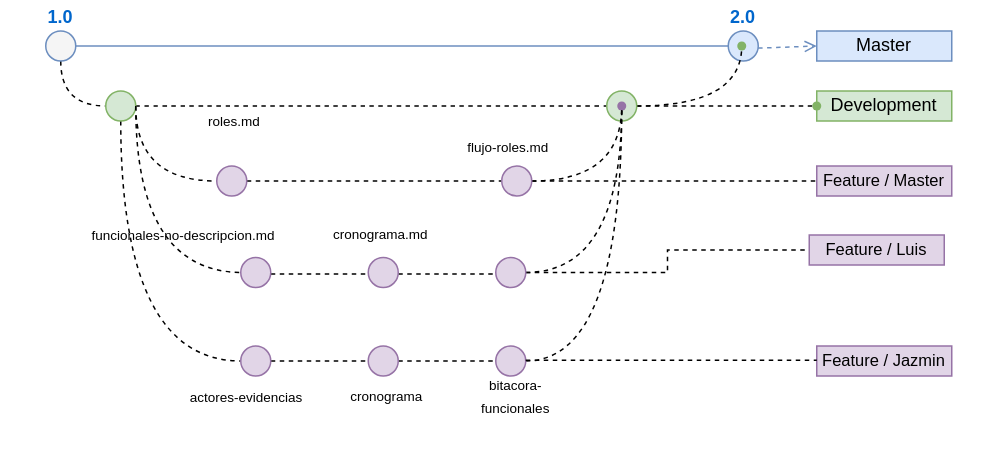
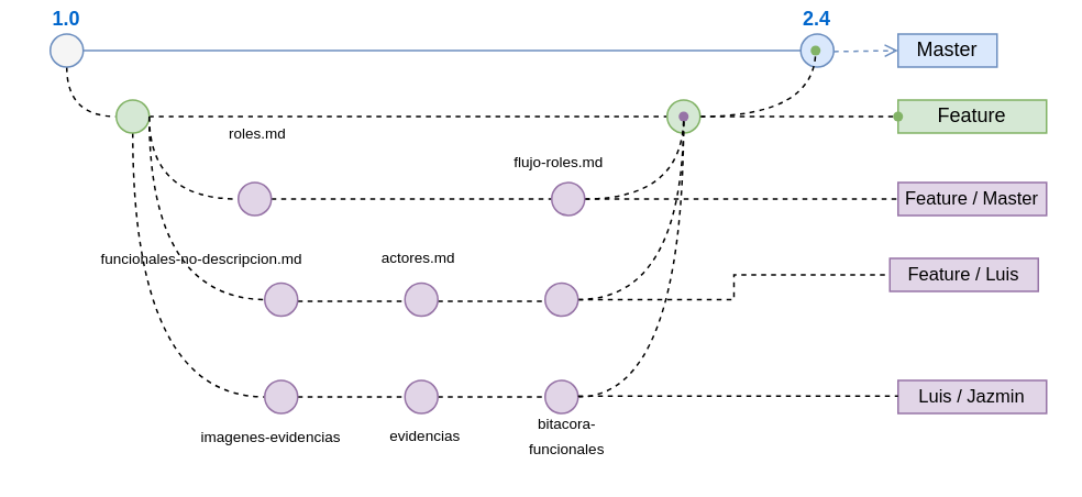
  <mxCell id="0" />
  <mxCell id="1" parent="0" />
  <mxCell id="2" value="" style="edgeStyle=orthogonalEdgeStyle;rounded=0;orthogonalLoop=1;jettySize=auto;html=1;dashed=1;endArrow=none;startFill=0;curved=1;" edge="1" parent="1" source="3" target="14"><mxGeometry relative="1" as="geometry"><Array as="points"><mxPoint x="40" y="70" /></Array></mxGeometry></mxCell>
  <mxCell id="3" value="1.0" style="ellipse;whiteSpace=wrap;html=1;aspect=fixed;fillColor=#f5f5f5;strokeColor=#6c8ebf;fontStyle=1;labelPosition=center;verticalLabelPosition=top;align=center;verticalAlign=bottom;fontColor=#0066CC;" parent="1" vertex="1"><mxGeometry x="30" y="20" width="20" height="20" as="geometry" /></mxCell>
- <mxCell id="4" value="Master" style="text;html=1;strokeColor=#6c8ebf;fillColor=#dae8fc;align=center;verticalAlign=middle;whiteSpace=wrap;rounded=0;" parent="1" vertex="1"><mxGeometry x="544" y="20" width="90" height="20" as="geometry" /></mxCell>
+ <mxCell id="4" value="Master" style="text;html=1;strokeColor=#6c8ebf;fillColor=#dae8fc;align=center;verticalAlign=middle;whiteSpace=wrap;rounded=0;" parent="1" vertex="1"><mxGeometry x="544" y="20" width="60" height="20" as="geometry" /></mxCell>
  <mxCell id="5" value="" style="endArrow=open;dashed=1;html=1;fillColor=#dae8fc;strokeColor=#6c8ebf;entryX=0;entryY=0.5;entryDx=0;entryDy=0;" parent="1" source="6" target="4" edge="1"><mxGeometry width="50" height="50" relative="1" as="geometry"><mxPoint x="50" y="30" as="sourcePoint" /><mxPoint x="720" y="30" as="targetPoint" /></mxGeometry></mxCell>
- <mxCell id="6" value="2.0" style="ellipse;whiteSpace=wrap;html=1;aspect=fixed;fillColor=#dae8fc;strokeColor=#6c8ebf;fontStyle=1;labelPosition=center;verticalLabelPosition=top;align=center;verticalAlign=bottom;fontColor=#0066CC;" parent="1" vertex="1"><mxGeometry x="485" y="20" width="20" height="20" as="geometry" /></mxCell>
+ <mxCell id="6" value="2.4" style="ellipse;whiteSpace=wrap;html=1;aspect=fixed;fillColor=#dae8fc;strokeColor=#6c8ebf;fontStyle=1;labelPosition=center;verticalLabelPosition=top;align=center;verticalAlign=bottom;fontColor=#0066CC;" parent="1" vertex="1"><mxGeometry x="485" y="20" width="20" height="20" as="geometry" /></mxCell>
  <mxCell id="7" value="" style="endArrow=none;dashed=0;html=1;fillColor=#dae8fc;strokeColor=#6c8ebf;" parent="1" source="3" target="6" edge="1"><mxGeometry width="50" height="50" relative="1" as="geometry"><mxPoint x="50" y="30" as="sourcePoint" /><mxPoint x="690" y="30" as="targetPoint" /><Array as="points" /></mxGeometry></mxCell>
  <mxCell id="8" value="&lt;font style=&quot;font-size: 11px;&quot;&gt;Feature / Master&lt;/font&gt;" style="text;html=1;strokeColor=#9673a6;fillColor=#e1d5e7;align=center;verticalAlign=middle;whiteSpace=wrap;rounded=0;" parent="1" vertex="1"><mxGeometry x="544" y="110" width="90" height="20" as="geometry" /></mxCell>
  <mxCell id="9" value="&lt;font style=&quot;font-size: 11px;&quot;&gt;Feature / Luis&lt;/font&gt;" style="text;html=1;strokeColor=#9673a6;fillColor=#e1d5e7;align=center;verticalAlign=middle;whiteSpace=wrap;rounded=0;" parent="1" vertex="1"><mxGeometry x="539" y="156" width="90" height="20" as="geometry" /></mxCell>
- <mxCell id="10" value="Development" style="text;html=1;strokeColor=#82b366;fillColor=#d5e8d4;align=center;verticalAlign=middle;whiteSpace=wrap;rounded=0;" parent="1" vertex="1"><mxGeometry x="544" y="60" width="90" height="20" as="geometry" /></mxCell>
+ <mxCell id="10" value="Feature" style="text;html=1;strokeColor=#82b366;fillColor=#d5e8d4;align=center;verticalAlign=middle;whiteSpace=wrap;rounded=0;" parent="1" vertex="1"><mxGeometry x="544" y="60" width="90" height="20" as="geometry" /></mxCell>
  <mxCell id="11" value="" style="edgeStyle=orthogonalEdgeStyle;rounded=0;orthogonalLoop=1;jettySize=auto;html=1;dashed=1;curved=1;endArrow=none;startFill=0;" edge="1" parent="1" source="14" target="17"><mxGeometry relative="1" as="geometry" /></mxCell>
  <mxCell id="12" value="" style="edgeStyle=orthogonalEdgeStyle;rounded=0;orthogonalLoop=1;jettySize=auto;html=1;dashed=1;endArrow=none;startFill=0;curved=1;" edge="1" parent="1" source="14" target="21"><mxGeometry relative="1" as="geometry"><Array as="points"><mxPoint x="90" y="120" /></Array></mxGeometry></mxCell>
  <mxCell id="13" value="" style="edgeStyle=orthogonalEdgeStyle;rounded=0;orthogonalLoop=1;jettySize=auto;html=1;entryX=0;entryY=0.5;entryDx=0;entryDy=0;dashed=1;endArrow=none;startFill=0;curved=1;" edge="1" parent="1" source="14" target="40"><mxGeometry relative="1" as="geometry"><mxPoint x="20" y="70" as="targetPoint" /><Array as="points"><mxPoint x="80" y="240" /></Array></mxGeometry></mxCell>
  <mxCell id="14" value="" style="ellipse;whiteSpace=wrap;html=1;verticalAlign=bottom;fillColor=#d5e8d4;strokeColor=#82b366;fontStyle=1;" vertex="1" parent="1"><mxGeometry x="70" y="60" width="20" height="20" as="geometry" /></mxCell>
  <mxCell id="15" value="" style="edgeStyle=orthogonalEdgeStyle;rounded=0;orthogonalLoop=1;jettySize=auto;html=1;dashed=1;curved=1;endArrow=none;startFill=0;" edge="1" parent="1" source="17" target="18"><mxGeometry relative="1" as="geometry" /></mxCell>
  <mxCell id="16" value="" style="edgeStyle=orthogonalEdgeStyle;rounded=0;orthogonalLoop=1;jettySize=auto;html=1;dashed=1;endArrow=none;startFill=0;" edge="1" parent="1" source="17" target="19"><mxGeometry relative="1" as="geometry" /></mxCell>
  <mxCell id="17" value="" style="ellipse;whiteSpace=wrap;html=1;verticalAlign=bottom;fillColor=#d5e8d4;strokeColor=#82b366;fontStyle=1;" vertex="1" parent="1"><mxGeometry x="404" y="60" width="20" height="20" as="geometry" /></mxCell>
  <mxCell id="18" value="" style="shape=waypoint;sketch=0;size=6;pointerEvents=1;points=[];fillColor=#d5e8d4;resizable=0;rotatable=0;perimeter=centerPerimeter;snapToPoint=1;verticalAlign=bottom;strokeColor=#82b366;fontStyle=1;" vertex="1" parent="1"><mxGeometry x="484" y="20" width="20" height="20" as="geometry" /></mxCell>
  <mxCell id="19" value="" style="shape=waypoint;sketch=0;size=6;pointerEvents=1;points=[];fillColor=#d5e8d4;resizable=0;rotatable=0;perimeter=centerPerimeter;snapToPoint=1;verticalAlign=bottom;strokeColor=#82b366;fontStyle=1;" vertex="1" parent="1"><mxGeometry x="534" y="60" width="20" height="20" as="geometry" /></mxCell>
  <mxCell id="20" value="" style="edgeStyle=orthogonalEdgeStyle;rounded=0;orthogonalLoop=1;jettySize=auto;html=1;dashed=1;endArrow=none;startFill=0;entryX=0;entryY=0.5;entryDx=0;entryDy=0;" edge="1" parent="1" source="21" target="24"><mxGeometry relative="1" as="geometry"><mxPoint x="245" y="120" as="targetPoint" /></mxGeometry></mxCell>
  <mxCell id="21" value="" style="ellipse;whiteSpace=wrap;html=1;verticalAlign=bottom;fillColor=#e1d5e7;strokeColor=#9673a6;fontStyle=1;" vertex="1" parent="1"><mxGeometry x="144" y="110" width="20" height="20" as="geometry" /></mxCell>
  <mxCell id="22" value="" style="edgeStyle=orthogonalEdgeStyle;rounded=0;orthogonalLoop=1;jettySize=auto;html=1;curved=1;dashed=1;endArrow=none;startFill=0;" edge="1" parent="1" source="24" target="31"><mxGeometry relative="1" as="geometry" /></mxCell>
  <mxCell id="23" value="" style="edgeStyle=orthogonalEdgeStyle;rounded=0;orthogonalLoop=1;jettySize=auto;html=1;dashed=1;endArrow=none;startFill=0;" edge="1" parent="1" source="24" target="8"><mxGeometry relative="1" as="geometry"><mxPoint x="424" y="144.02" as="targetPoint" /></mxGeometry></mxCell>
  <mxCell id="24" value="" style="ellipse;whiteSpace=wrap;html=1;verticalAlign=bottom;fillColor=#e1d5e7;strokeColor=#9673a6;fontStyle=1;" vertex="1" parent="1"><mxGeometry x="334" y="110" width="20" height="20" as="geometry" /></mxCell>
  <mxCell id="25" value="" style="edgeStyle=orthogonalEdgeStyle;rounded=0;orthogonalLoop=1;jettySize=auto;html=1;curved=1;endArrow=none;startFill=0;dashed=1;entryX=0;entryY=0.5;entryDx=0;entryDy=0;" edge="1" parent="1" source="14" target="27"><mxGeometry relative="1" as="geometry"><mxPoint x="82" y="80" as="sourcePoint" /><mxPoint x="100" y="160" as="targetPoint" /><Array as="points"><mxPoint x="90" y="180" /><mxPoint x="160" y="180" /></Array></mxGeometry></mxCell>
  <mxCell id="26" value="" style="edgeStyle=orthogonalEdgeStyle;rounded=0;orthogonalLoop=1;jettySize=auto;html=1;dashed=1;endArrow=none;startFill=0;" edge="1" parent="1"><mxGeometry relative="1" as="geometry"><mxPoint x="180" y="182" as="sourcePoint" /><mxPoint x="245" y="182" as="targetPoint" /></mxGeometry></mxCell>
  <mxCell id="27" value="" style="ellipse;whiteSpace=wrap;html=1;verticalAlign=bottom;fillColor=#e1d5e7;strokeColor=#9673a6;fontStyle=1;" vertex="1" parent="1"><mxGeometry x="160" y="171" width="20" height="20" as="geometry" /></mxCell>
  <mxCell id="28" value="" style="edgeStyle=orthogonalEdgeStyle;rounded=0;orthogonalLoop=1;jettySize=auto;html=1;dashed=1;endArrow=none;startFill=0;" edge="1" parent="1"><mxGeometry relative="1" as="geometry"><mxPoint x="265" y="182" as="sourcePoint" /><mxPoint x="330" y="182" as="targetPoint" /></mxGeometry></mxCell>
  <mxCell id="29" value="" style="ellipse;whiteSpace=wrap;html=1;verticalAlign=bottom;fillColor=#e1d5e7;strokeColor=#9673a6;fontStyle=1;" vertex="1" parent="1"><mxGeometry x="245" y="171" width="20" height="20" as="geometry" /></mxCell>
- <mxCell id="30" value="&lt;font style=&quot;font-size: 11px;&quot;&gt;Feature / Jazmin&lt;/font&gt;" style="text;html=1;strokeColor=#9673a6;fillColor=#e1d5e7;align=center;verticalAlign=middle;whiteSpace=wrap;rounded=0;" vertex="1" parent="1"><mxGeometry x="544" y="230" width="90" height="20" as="geometry" /></mxCell>
+ <mxCell id="30" value="&lt;font style=&quot;font-size: 11px;&quot;&gt;Luis / Jazmin&lt;/font&gt;" style="text;html=1;strokeColor=#9673a6;fillColor=#e1d5e7;align=center;verticalAlign=middle;whiteSpace=wrap;rounded=0;" vertex="1" parent="1"><mxGeometry x="544" y="230" width="90" height="20" as="geometry" /></mxCell>
  <mxCell id="31" value="" style="shape=waypoint;sketch=0;size=6;pointerEvents=1;points=[];fillColor=#e1d5e7;resizable=0;rotatable=0;perimeter=centerPerimeter;snapToPoint=1;verticalAlign=bottom;strokeColor=#9673a6;fontStyle=1;" vertex="1" parent="1"><mxGeometry x="404" y="60" width="20" height="20" as="geometry" /></mxCell>
  <mxCell id="32" value="" style="edgeStyle=orthogonalEdgeStyle;rounded=0;orthogonalLoop=1;jettySize=auto;html=1;entryX=1.291;entryY=1.241;entryDx=0;entryDy=0;entryPerimeter=0;dashed=1;curved=1;endArrow=none;startFill=0;" edge="1" parent="1" source="34" target="31"><mxGeometry relative="1" as="geometry"><mxPoint x="400" y="155" as="targetPoint" /></mxGeometry></mxCell>
  <mxCell id="33" value="" style="edgeStyle=orthogonalEdgeStyle;rounded=0;orthogonalLoop=1;jettySize=auto;html=1;endArrow=none;startFill=0;dashed=1;entryX=0;entryY=0.5;entryDx=0;entryDy=0;" edge="1" parent="1" source="34" target="9"><mxGeometry relative="1" as="geometry"><mxPoint x="540" y="160" as="targetPoint" /></mxGeometry></mxCell>
  <mxCell id="34" value="" style="ellipse;whiteSpace=wrap;html=1;verticalAlign=bottom;fillColor=#e1d5e7;strokeColor=#9673a6;fontStyle=1;" vertex="1" parent="1"><mxGeometry x="330" y="171" width="20" height="20" as="geometry" /></mxCell>
  <mxCell id="35" value="&lt;font style=&quot;font-size: 9px;&quot;&gt;roles.md&lt;/font&gt;" style="text;html=1;align=center;verticalAlign=middle;whiteSpace=wrap;rounded=0;" vertex="1" parent="1"><mxGeometry x="126" y="65" width="60" height="30" as="geometry" /></mxCell>
  <mxCell id="36" value="&lt;font style=&quot;font-size: 9px;&quot;&gt;flujo-roles.md&lt;/font&gt;" style="text;html=1;align=center;verticalAlign=middle;whiteSpace=wrap;rounded=0;" vertex="1" parent="1"><mxGeometry x="291" y="82" width="95" height="30" as="geometry" /></mxCell>
  <mxCell id="37" value="&lt;font style=&quot;font-size: 9px;&quot;&gt;funcionales-no-descripcion.md&lt;/font&gt;" style="text;html=1;align=center;verticalAlign=middle;whiteSpace=wrap;rounded=0;" vertex="1" parent="1"><mxGeometry x="20" y="141" width="204" height="30" as="geometry" /></mxCell>
- <mxCell id="38" value="&lt;font style=&quot;font-size: 9px;&quot;&gt;cronograma.md&lt;/font&gt;" style="text;html=1;align=center;verticalAlign=middle;whiteSpace=wrap;rounded=0;" vertex="1" parent="1"><mxGeometry x="219" y="140" width="69" height="30" as="geometry" /></mxCell>
+ <mxCell id="38" value="&lt;font style=&quot;font-size: 9px;&quot;&gt;actores.md&lt;/font&gt;" style="text;html=1;align=center;verticalAlign=middle;whiteSpace=wrap;rounded=0;" vertex="1" parent="1"><mxGeometry x="219" y="140" width="69" height="30" as="geometry" /></mxCell>
  <mxCell id="39" value="" style="edgeStyle=orthogonalEdgeStyle;rounded=0;orthogonalLoop=1;jettySize=auto;html=1;dashed=1;endArrow=none;startFill=0;" edge="1" parent="1" source="40" target="42"><mxGeometry relative="1" as="geometry" /></mxCell>
  <mxCell id="40" value="" style="ellipse;whiteSpace=wrap;html=1;verticalAlign=bottom;fillColor=#e1d5e7;strokeColor=#9673a6;fontStyle=1;" vertex="1" parent="1"><mxGeometry x="160" y="230" width="20" height="20" as="geometry" /></mxCell>
  <mxCell id="41" value="" style="edgeStyle=orthogonalEdgeStyle;rounded=0;orthogonalLoop=1;jettySize=auto;html=1;dashed=1;endArrow=none;startFill=0;" edge="1" parent="1" source="42" target="44"><mxGeometry relative="1" as="geometry" /></mxCell>
  <mxCell id="42" value="" style="ellipse;whiteSpace=wrap;html=1;verticalAlign=bottom;fillColor=#e1d5e7;strokeColor=#9673a6;fontStyle=1;" vertex="1" parent="1"><mxGeometry x="245" y="230" width="20" height="20" as="geometry" /></mxCell>
  <mxCell id="43" value="" style="edgeStyle=orthogonalEdgeStyle;rounded=0;orthogonalLoop=1;jettySize=auto;html=1;entryX=0.622;entryY=0.66;entryDx=0;entryDy=0;entryPerimeter=0;dashed=1;endArrow=none;startFill=0;curved=1;" edge="1" parent="1" source="44" target="31"><mxGeometry relative="1" as="geometry"><mxPoint x="380" y="240" as="targetPoint" /></mxGeometry></mxCell>
  <mxCell id="44" value="" style="ellipse;whiteSpace=wrap;html=1;verticalAlign=bottom;fillColor=#e1d5e7;strokeColor=#9673a6;fontStyle=1;" vertex="1" parent="1"><mxGeometry x="330" y="230" width="20" height="20" as="geometry" /></mxCell>
- <mxCell id="45" value="&lt;font style=&quot;font-size: 9px;&quot;&gt;actores-evidencias&lt;/font&gt;" style="text;html=1;align=center;verticalAlign=middle;whiteSpace=wrap;rounded=0;" vertex="1" parent="1"><mxGeometry x="119" y="249" width="90" height="30" as="geometry" /></mxCell>
- <mxCell id="46" value="&lt;font style=&quot;font-size: 9px;&quot;&gt;cronograma&lt;/font&gt;" style="text;html=1;align=center;verticalAlign=middle;whiteSpace=wrap;rounded=0;" vertex="1" parent="1"><mxGeometry x="227" y="248" width="61" height="30" as="geometry" /></mxCell>
+ <mxCell id="45" value="&lt;font style=&quot;font-size: 9px;&quot;&gt;imagenes-evidencias&lt;/font&gt;" style="text;html=1;align=center;verticalAlign=middle;whiteSpace=wrap;rounded=0;" vertex="1" parent="1"><mxGeometry x="119" y="249" width="90" height="30" as="geometry" /></mxCell>
+ <mxCell id="46" value="&lt;font style=&quot;font-size: 9px;&quot;&gt;evidencias&lt;/font&gt;" style="text;html=1;align=center;verticalAlign=middle;whiteSpace=wrap;rounded=0;" vertex="1" parent="1"><mxGeometry x="227" y="248" width="61" height="30" as="geometry" /></mxCell>
  <mxCell id="47" value="&lt;font style=&quot;font-size: 9px;&quot;&gt;bitacora-funcionales&lt;/font&gt;" style="text;html=1;align=center;verticalAlign=middle;whiteSpace=wrap;rounded=0;" vertex="1" parent="1"><mxGeometry x="304" y="248" width="79" height="30" as="geometry" /></mxCell>
  <mxCell id="48" value="" style="edgeStyle=orthogonalEdgeStyle;rounded=0;orthogonalLoop=1;jettySize=auto;html=1;endArrow=none;startFill=0;dashed=1;entryX=0;entryY=0.5;entryDx=0;entryDy=0;" edge="1" parent="1"><mxGeometry relative="1" as="geometry"><mxPoint x="350" y="239.44" as="sourcePoint" /><mxPoint x="544" y="239.44" as="targetPoint" /></mxGeometry></mxCell>
